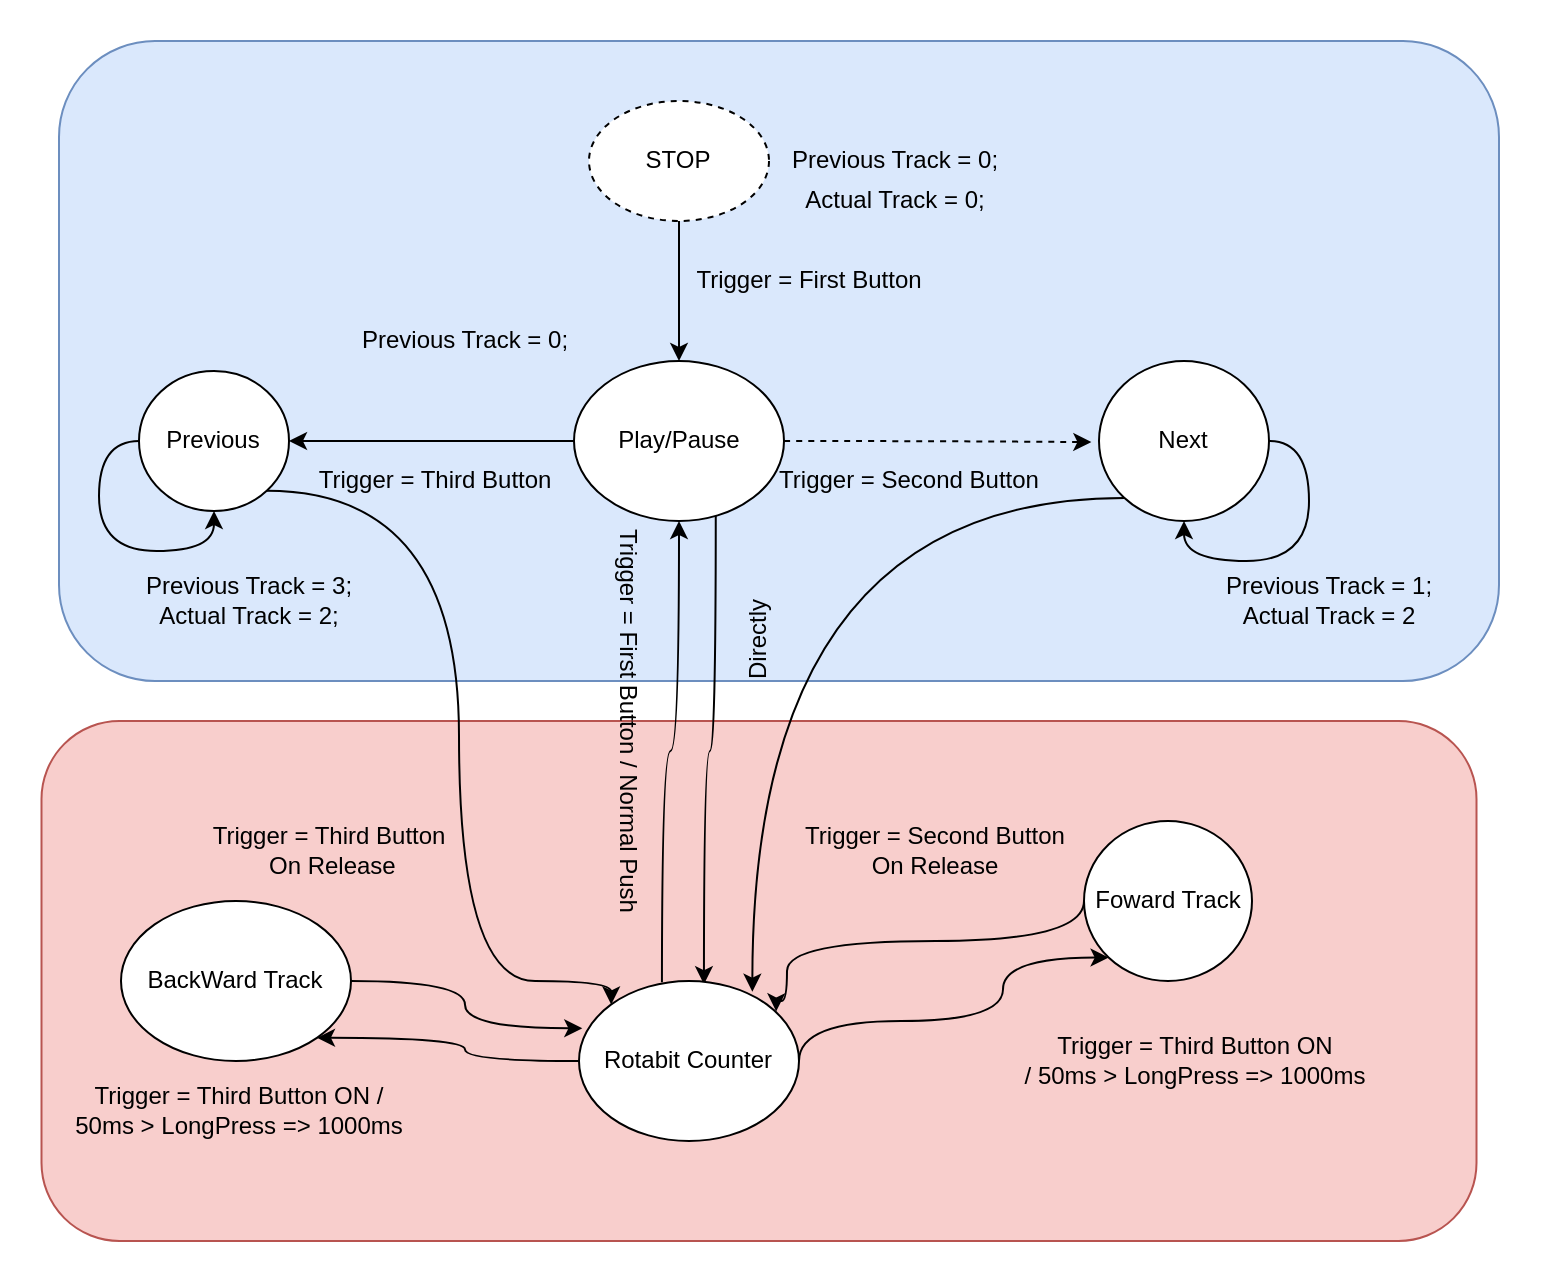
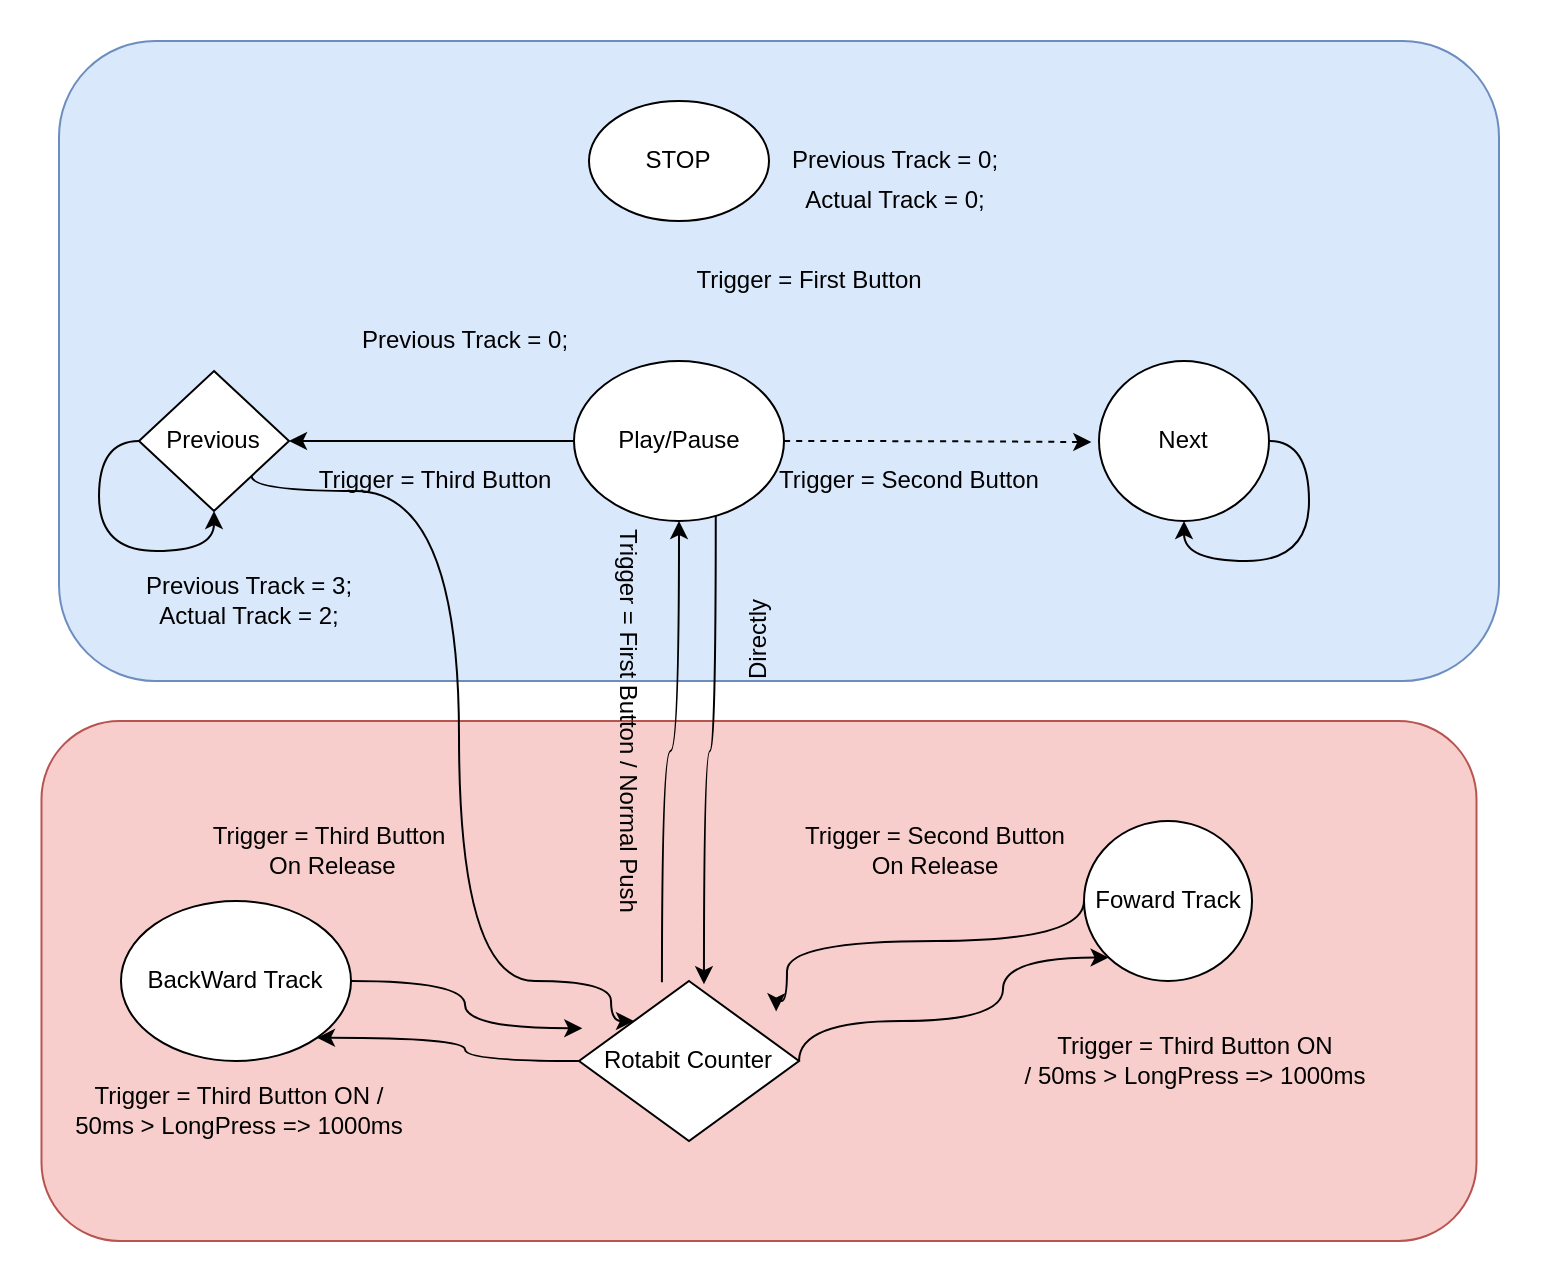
  <mxCell id="0" />
  <mxCell id="1" parent="0" />
  <mxCell id="2" value="" style="rounded=1;whiteSpace=wrap;html=1;fillColor=#f8cecc;strokeColor=#b85450;" vertex="1" parent="1"><mxGeometry x="20.25" y="360" width="717.5" height="260" as="geometry" /></mxCell>
  <mxCell id="3" value="" style="rounded=1;whiteSpace=wrap;html=1;fillColor=#dae8fc;strokeColor=#6c8ebf;" vertex="1" parent="1"><mxGeometry x="29" y="20" width="720" height="320" as="geometry" /></mxCell>
- <mxCell id="4" value="" style="edgeStyle=orthogonalEdgeStyle;rounded=0;orthogonalLoop=1;jettySize=auto;html=1;" edge="1" parent="1" source="5" target="9"><mxGeometry relative="1" as="geometry" /></mxCell>
- <mxCell id="5" value="STOP" style="ellipse;whiteSpace=wrap;html=1;dashed=1;" vertex="1" parent="1"><mxGeometry x="294" y="50" width="90" height="60" as="geometry" /></mxCell>
+ <mxCell id="5" value="STOP" style="ellipse;whiteSpace=wrap;html=1;" vertex="1" parent="1"><mxGeometry x="294" y="50" width="90" height="60" as="geometry" /></mxCell>
  <mxCell id="6" value="" style="edgeStyle=orthogonalEdgeStyle;rounded=0;orthogonalLoop=1;jettySize=auto;html=1;" edge="1" parent="1" source="9" target="13"><mxGeometry relative="1" as="geometry"><Array as="points"><mxPoint x="239" y="220" /><mxPoint x="239" y="220" /></Array></mxGeometry></mxCell>
  <mxCell id="7" style="edgeStyle=orthogonalEdgeStyle;curved=1;rounded=0;orthogonalLoop=1;jettySize=auto;html=1;exitX=1;exitY=0.5;exitDx=0;exitDy=0;entryX=-0.045;entryY=0.507;entryDx=0;entryDy=0;entryPerimeter=0;dashed=1;" edge="1" parent="1" source="9" target="11"><mxGeometry relative="1" as="geometry" /></mxCell>
  <mxCell id="8" style="edgeStyle=orthogonalEdgeStyle;curved=1;rounded=0;orthogonalLoop=1;jettySize=auto;html=1;exitX=0.675;exitY=0.963;exitDx=0;exitDy=0;entryX=0.568;entryY=0.02;entryDx=0;entryDy=0;entryPerimeter=0;exitPerimeter=0;" edge="1" parent="1" source="9" target="35"><mxGeometry relative="1" as="geometry" /></mxCell>
  <mxCell id="9" value="Play/Pause" style="ellipse;whiteSpace=wrap;html=1;" vertex="1" parent="1"><mxGeometry x="286.5" y="180" width="105" height="80" as="geometry" /></mxCell>
- <mxCell id="10" style="edgeStyle=orthogonalEdgeStyle;curved=1;rounded=0;orthogonalLoop=1;jettySize=auto;html=1;exitX=0;exitY=1;exitDx=0;exitDy=0;entryX=0.788;entryY=0.067;entryDx=0;entryDy=0;entryPerimeter=0;" edge="1" parent="1" source="11" target="35"><mxGeometry relative="1" as="geometry" /></mxCell>
  <mxCell id="11" value="Next" style="ellipse;whiteSpace=wrap;html=1;" vertex="1" parent="1"><mxGeometry x="549" y="180" width="85" height="80" as="geometry" /></mxCell>
  <mxCell id="12" style="edgeStyle=orthogonalEdgeStyle;curved=1;rounded=0;orthogonalLoop=1;jettySize=auto;html=1;exitX=1;exitY=1;exitDx=0;exitDy=0;entryX=0;entryY=0;entryDx=0;entryDy=0;" edge="1" parent="1" source="13" target="35"><mxGeometry relative="1" as="geometry"><Array as="points"><mxPoint x="229" y="245" /><mxPoint x="229" y="490" /><mxPoint x="305" y="490" /></Array></mxGeometry></mxCell>
- <mxCell id="13" value="Previous&lt;br&gt;" style="ellipse;whiteSpace=wrap;html=1;" vertex="1" parent="1"><mxGeometry x="69" y="185" width="75" height="70" as="geometry" /></mxCell>
+ <mxCell id="13" value="Previous&lt;br&gt;" style="rhombus;whiteSpace=wrap;html=1;" vertex="1" parent="1"><mxGeometry x="69" y="185" width="75" height="70" as="geometry" /></mxCell>
  <mxCell id="14" value="Trigger = First Button" style="text;html=1;align=center;verticalAlign=middle;resizable=0;points=[];autosize=1;" vertex="1" parent="1"><mxGeometry x="339" y="130" width="130" height="20" as="geometry" /></mxCell>
  <mxCell id="15" value="Previous Track = 0;" style="text;html=1;align=center;verticalAlign=middle;resizable=0;points=[];autosize=1;" vertex="1" parent="1"><mxGeometry x="171.5" y="160" width="120" height="20" as="geometry" /></mxCell>
  <mxCell id="16" value="Trigger = Second Button" style="text;html=1;align=center;verticalAlign=middle;resizable=0;points=[];autosize=1;" vertex="1" parent="1"><mxGeometry x="379" y="230" width="150" height="20" as="geometry" /></mxCell>
  <mxCell id="17" value="Actual Track = 0;" style="text;html=1;align=center;verticalAlign=middle;resizable=0;points=[];autosize=1;" vertex="1" parent="1"><mxGeometry x="391.5" y="90" width="110" height="20" as="geometry" /></mxCell>
- <mxCell id="18" value="Previous Track = 1;&lt;br&gt;Actual Track = 2" style="text;html=1;align=center;verticalAlign=middle;resizable=0;points=[];autosize=1;" vertex="1" parent="1"><mxGeometry x="604" y="285" width="120" height="30" as="geometry" /></mxCell>
  <mxCell id="19" value="Previous Track = 0;" style="text;html=1;align=center;verticalAlign=middle;resizable=0;points=[];autosize=1;" vertex="1" parent="1"><mxGeometry x="386.5" y="70" width="120" height="20" as="geometry" /></mxCell>
  <mxCell id="20" value="Trigger = Third Button" style="text;html=1;align=center;verticalAlign=middle;resizable=0;points=[];autosize=1;" vertex="1" parent="1"><mxGeometry x="151.5" y="230" width="130" height="20" as="geometry" /></mxCell>
  <mxCell id="21" value="Previous Track = 3;&lt;br&gt;Actual Track = 2;" style="text;html=1;align=center;verticalAlign=middle;resizable=0;points=[];autosize=1;" vertex="1" parent="1"><mxGeometry x="64" y="285" width="120" height="30" as="geometry" /></mxCell>
  <mxCell id="22" style="edgeStyle=orthogonalEdgeStyle;curved=1;rounded=0;orthogonalLoop=1;jettySize=auto;html=1;exitX=0;exitY=0.5;exitDx=0;exitDy=0;" edge="1" parent="1" source="13" target="13"><mxGeometry relative="1" as="geometry" /></mxCell>
  <mxCell id="23" style="edgeStyle=orthogonalEdgeStyle;curved=1;rounded=0;orthogonalLoop=1;jettySize=auto;html=1;exitX=1;exitY=0.5;exitDx=0;exitDy=0;entryX=0.5;entryY=1;entryDx=0;entryDy=0;" edge="1" parent="1" source="11" target="11"><mxGeometry relative="1" as="geometry" /></mxCell>
  <mxCell id="24" style="edgeStyle=orthogonalEdgeStyle;curved=1;rounded=0;orthogonalLoop=1;jettySize=auto;html=1;exitX=0;exitY=0.5;exitDx=0;exitDy=0;entryX=0.896;entryY=0.19;entryDx=0;entryDy=0;entryPerimeter=0;" edge="1" parent="1" source="25" target="35"><mxGeometry relative="1" as="geometry"><Array as="points"><mxPoint x="541" y="470" /><mxPoint x="393" y="470" /><mxPoint x="393" y="500" /><mxPoint x="388" y="500" /></Array></mxGeometry></mxCell>
  <mxCell id="25" value="Foward Track" style="ellipse;whiteSpace=wrap;html=1;rounded=1;fillColor=#ffffff;" vertex="1" parent="1"><mxGeometry x="541.5" y="410" width="84" height="80" as="geometry" /></mxCell>
  <mxCell id="26" style="edgeStyle=orthogonalEdgeStyle;curved=1;rounded=0;orthogonalLoop=1;jettySize=auto;html=1;exitX=1;exitY=0.5;exitDx=0;exitDy=0;entryX=0.015;entryY=0.296;entryDx=0;entryDy=0;entryPerimeter=0;" edge="1" parent="1" source="27" target="35"><mxGeometry relative="1" as="geometry" /></mxCell>
  <mxCell id="27" value="BackWard Track" style="ellipse;whiteSpace=wrap;html=1;rounded=1;fillColor=#ffffff;" vertex="1" parent="1"><mxGeometry x="60" y="450" width="115" height="80" as="geometry" /></mxCell>
  <mxCell id="28" value="Trigger = Third Button ON / &lt;br&gt;50ms &amp;gt; LongPress =&amp;gt; 1000ms" style="text;html=1;align=center;verticalAlign=middle;resizable=0;points=[];autosize=1;" vertex="1" parent="1"><mxGeometry x="29" y="540" width="180" height="30" as="geometry" /></mxCell>
  <mxCell id="29" value="Trigger = Third Button ON &lt;br&gt;/ 50ms &amp;gt; LongPress =&amp;gt; 1000ms" style="text;html=1;align=center;verticalAlign=middle;resizable=0;points=[];autosize=1;" vertex="1" parent="1"><mxGeometry x="501.5" y="515" width="190" height="30" as="geometry" /></mxCell>
  <mxCell id="30" value="Trigger = Third Button&lt;br&gt;&amp;nbsp;On Release" style="text;html=1;align=center;verticalAlign=middle;resizable=0;points=[];autosize=1;" vertex="1" parent="1"><mxGeometry x="99" y="410" width="130" height="30" as="geometry" /></mxCell>
  <mxCell id="31" value="Trigger = Second Button &lt;br&gt;On Release" style="text;html=1;align=center;verticalAlign=middle;resizable=0;points=[];autosize=1;" vertex="1" parent="1"><mxGeometry x="391.5" y="410" width="150" height="30" as="geometry" /></mxCell>
  <mxCell id="32" style="edgeStyle=orthogonalEdgeStyle;curved=1;rounded=0;orthogonalLoop=1;jettySize=auto;html=1;exitX=1;exitY=0.5;exitDx=0;exitDy=0;entryX=0;entryY=1;entryDx=0;entryDy=0;" edge="1" parent="1" source="35" target="25"><mxGeometry relative="1" as="geometry"><Array as="points"><mxPoint x="399" y="510" /><mxPoint x="501" y="510" /></Array></mxGeometry></mxCell>
  <mxCell id="33" style="edgeStyle=orthogonalEdgeStyle;curved=1;rounded=0;orthogonalLoop=1;jettySize=auto;html=1;exitX=0;exitY=0.5;exitDx=0;exitDy=0;entryX=1;entryY=1;entryDx=0;entryDy=0;" edge="1" parent="1" source="35" target="27"><mxGeometry relative="1" as="geometry" /></mxCell>
  <mxCell id="34" style="edgeStyle=orthogonalEdgeStyle;curved=1;rounded=0;orthogonalLoop=1;jettySize=auto;html=1;exitX=0.377;exitY=0.008;exitDx=0;exitDy=0;exitPerimeter=0;" edge="1" parent="1" source="35" target="9"><mxGeometry relative="1" as="geometry" /></mxCell>
- <mxCell id="35" value="Rotabit Counter" style="ellipse;whiteSpace=wrap;html=1;rounded=1;fillColor=#ffffff;" vertex="1" parent="1"><mxGeometry x="289" y="490" width="110" height="80" as="geometry" /></mxCell>
+ <mxCell id="35" value="Rotabit Counter" style="rhombus;whiteSpace=wrap;html=1;fillColor=#ffffff;" vertex="1" parent="1"><mxGeometry x="289" y="490" width="110" height="80" as="geometry" /></mxCell>
  <mxCell id="36" value="Trigger = First Button / Normal Push" style="text;html=1;align=center;verticalAlign=middle;resizable=0;points=[];autosize=1;rotation=90;" vertex="1" parent="1"><mxGeometry x="209" y="350" width="210" height="20" as="geometry" /></mxCell>
  <mxCell id="37" value="Directly" style="text;html=1;align=center;verticalAlign=middle;resizable=0;points=[];autosize=1;rotation=-90;" vertex="1" parent="1"><mxGeometry x="349" y="310" width="60" height="20" as="geometry" /></mxCell>
